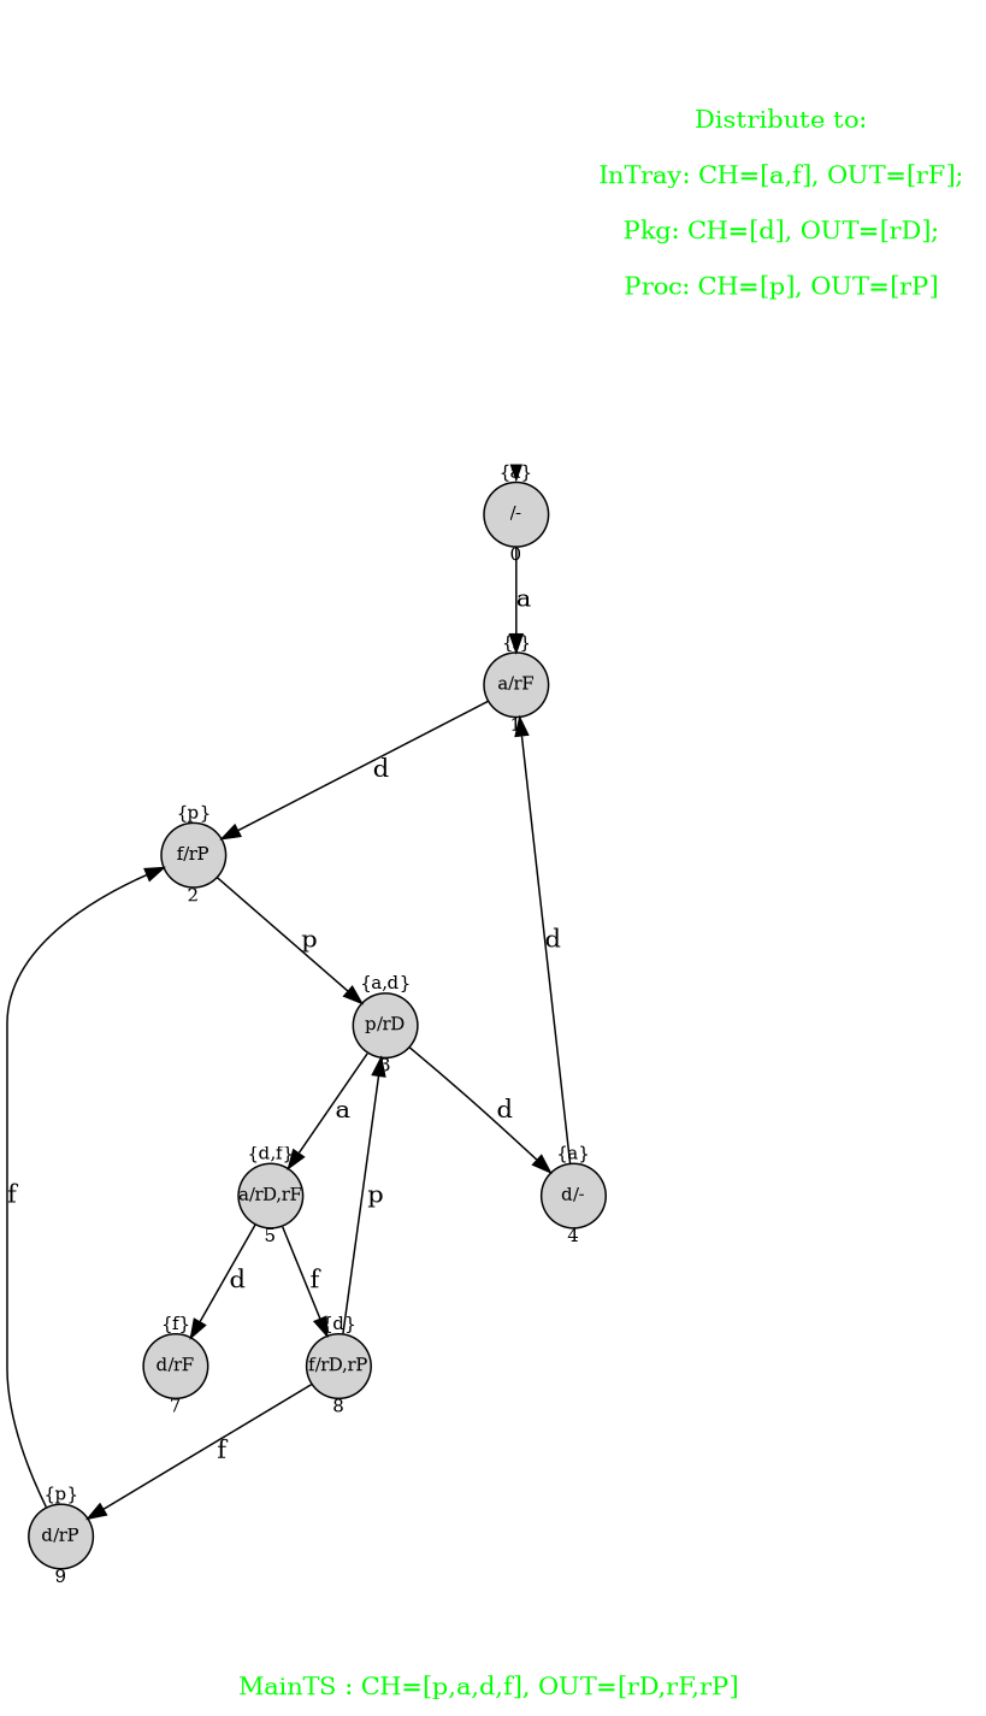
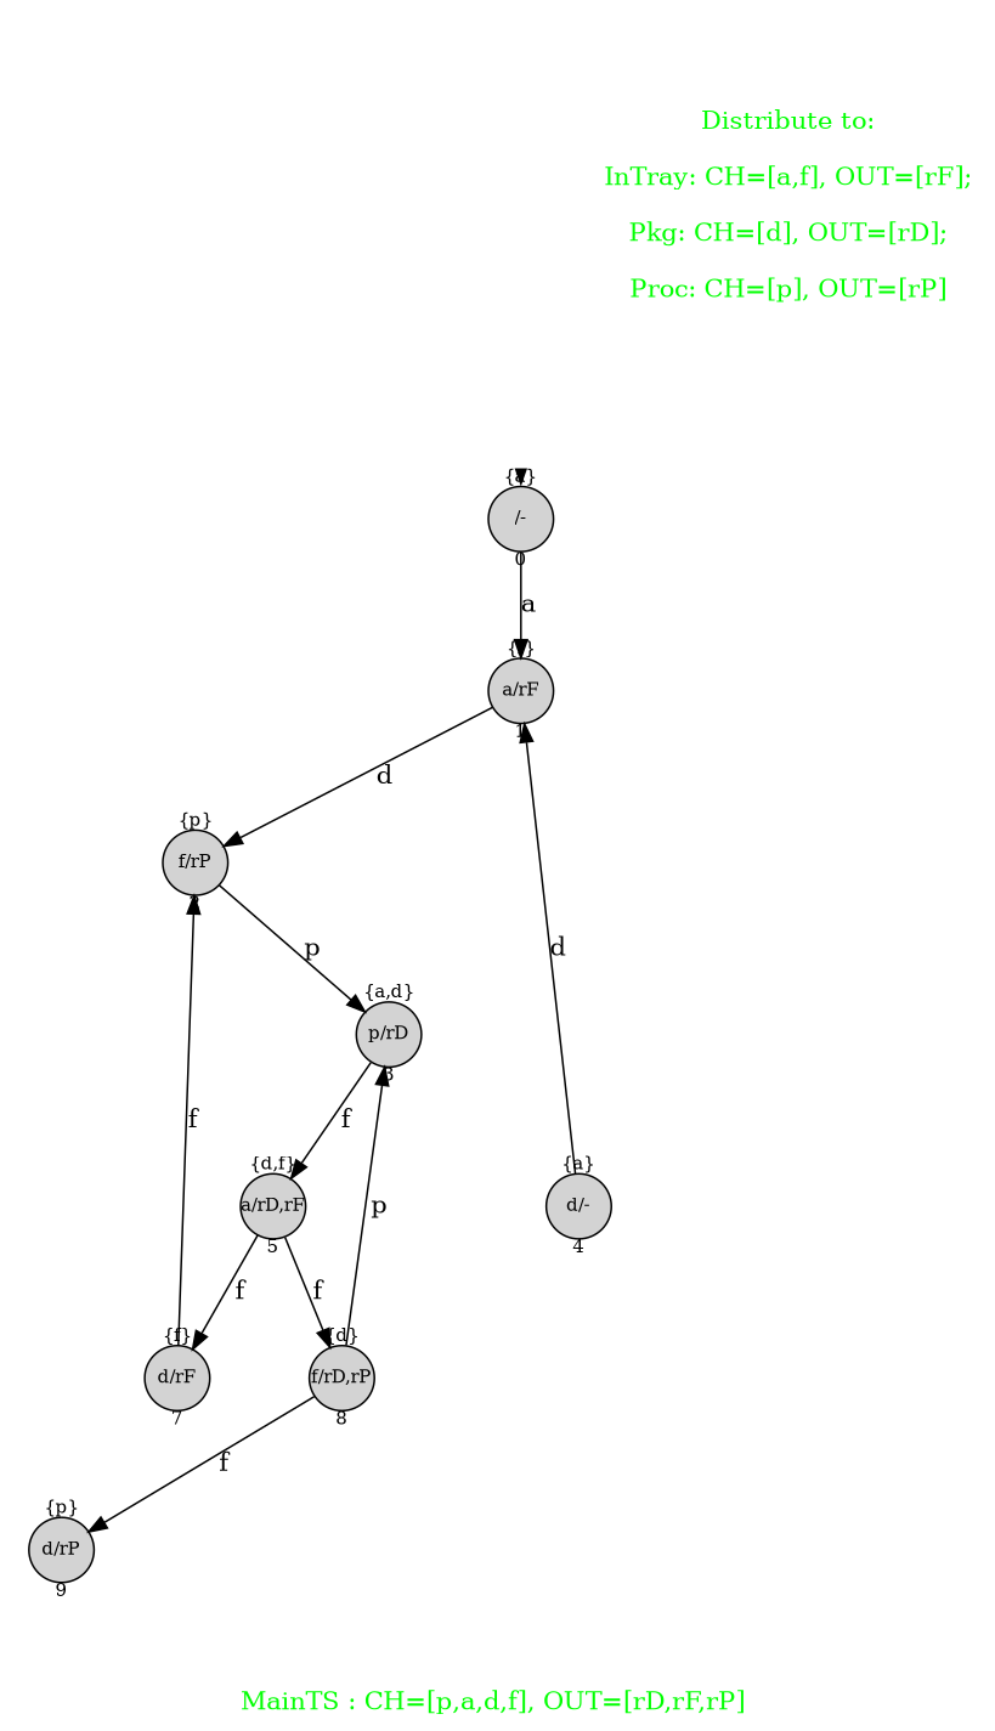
  digraph {
    fontcolor=green
    fontsize=14
    label="\nMainTS : CH=[p,a,d,f], OUT=[rD,rF,rP] "
    nodesep=0.5
    rankdir=TB
    ranksep=0.6
    node [fixedsize=true fontsize=10 shape=circle style=filled]
    init [shape=point style=invis]
    n2 [label="{a}\n\n/-\n\n0"]
    n3 [label="{f}\n\na/rF\n\n1"]
    n4 [fixedsize=false fontcolor=green fontsize=14 label="Distribute to:\n\nInTray: CH=[a,f], OUT=[rF];\n\nPkg: CH=[d], OUT=[rD];\n\nProc: CH=[p], OUT=[rP]" peripheries=0 shape=square style=""]
    n5 [label="{p}\n\nd/rP\n\n9"]
    n6 [label="{a,d}\n\np/rD\n\n3"]
    n7 [label="{d,f}\n\na/rD,rF\n\n5"]
    n8 [label="{a}\n\nd/-\n\n4"]
    n9 [label="{p}\n\nf/rP\n\n2"]
    n10 [label="{d}\n\nf/rD,rP\n\n8"]
    n11 [label="{f}\n\nd/rF\n\n7"]
    init -> n2 [penwidth=0]
    n2 -> n3 [label=a]
    n3 -> n9 [label=d]
-   n6 -> n7 [label=a]
-   n6 -> n8 [label=d]
+   n6 -> n7 [label=f]
    n7 -> n10 [label=f]
-   n7 -> n11 [label=d]
+   n7 -> n11 [label=f]
    n8 -> n3 [label=d]
    n9 -> n6 [label=p]
    n10 -> n5 [label=f]
    n10 -> n6 [label=p]
-   n5 -> n9 [label=f]
+   n11 -> n9 [label=f]
  }
